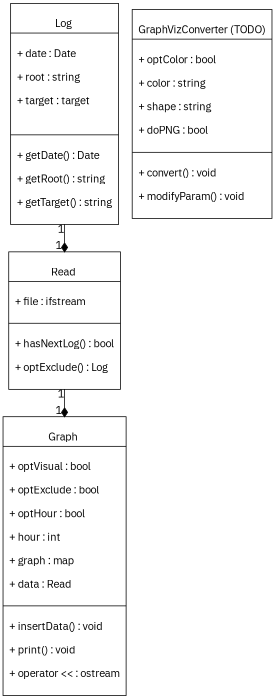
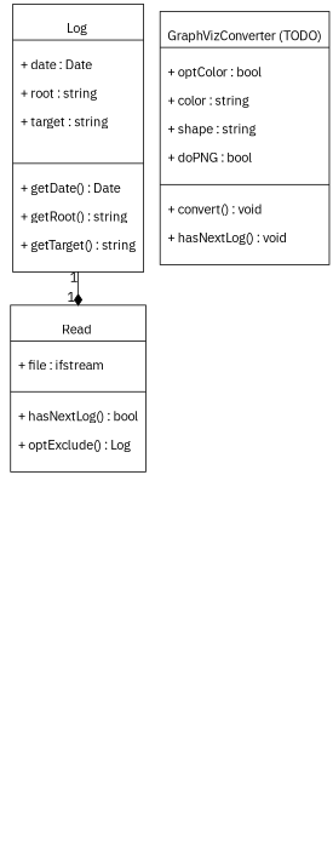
  digraph {
    fontname="IBM Plex Sans"
    node [fontname="IBM Plex Sans" shape=record]
    edge [arrowhead=diamond fontname="IBM Plex Sans" headlabel="1 " taillabel=1]
    n1 [label="{ \n				Read \n			| \n				+ file : ifstream\l\n			| \n				+ hasNextLog()  : bool\l\n				+ optExclude() : Log\l\n			}"]
-   n2 [label="{\n				Graph \n			|\n				+ optVisual  : bool \l\n				+ optExclude : bool\l\n				+ optHour    : bool\l\n				+ hour       : int\l\n				+ graph      : map\l\n				+ data       : Read\l\n			|\n				+ insertData()  : void\l\n				+ print()       : void\l\n				+ operator \<\< : ostream\l\n			}"]
-   n3 [label="{ \n				Log \n			|\n				+ date   : Date\l\n				+ root   : string\l\n				+ target : target\l\n	\n			|\n				+ getDate()   : Date\l\n				+ getRoot()   : string\l\n				+ getTarget() : string\l\n			}"]
-   n4 [label="{\n				GraphVizConverter (TODO)\n			|\n				+ optColor : bool \l\n				+ color    : string\l\n				+ shape    : string\l\n				+ doPNG    : bool\l\n			|\n				+ convert()     : void\l\n				+ modifyParam() : void\l\n			}"]
-   n1 -> n2
+   n3 [label="{ \n				Log \n			|\n				+ date   : Date\l\n				+ root   : string\l\n				+ target : string\l\n	\n			|\n				+ getDate()   : Date\l\n				+ getRoot()   : string\l\n				+ getTarget() : string\l\n			}"]
+   n4 [label="{\n				GraphVizConverter (TODO)\n			|\n				+ optColor : bool \l\n				+ color    : string\l\n				+ shape    : string\l\n				+ doPNG    : bool\l\n			|\n				+ convert()     : void\l\n				+ hasNextLog() : void\l\n			}"]
    n3 -> n1
  }
